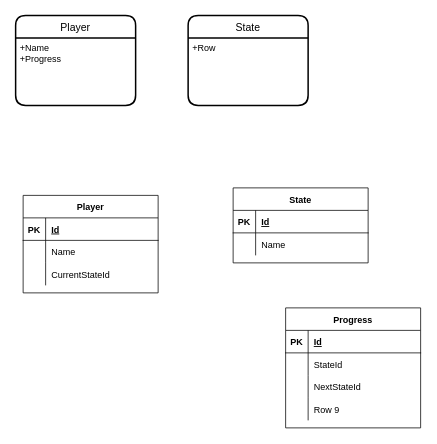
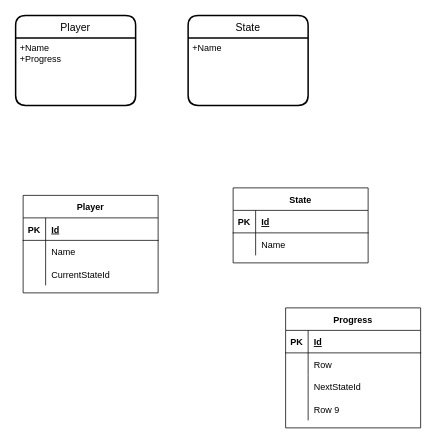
  <mxCell id="0" />
  <mxCell id="1" parent="0" />
  <mxCell id="2" value="Player" style="swimlane;childLayout=stackLayout;horizontal=1;startSize=30;horizontalStack=0;rounded=1;fontSize=14;fontStyle=0;strokeWidth=2;resizeParent=0;resizeLast=1;shadow=0;dashed=0;align=center;" vertex="1" parent="1"><mxGeometry x="20" y="20" width="160" height="120" as="geometry" /></mxCell>
  <mxCell id="3" value="+Name&#10;+Progress&#10;" style="align=left;strokeColor=none;fillColor=none;spacingLeft=4;fontSize=12;verticalAlign=top;resizable=0;rotatable=0;part=1;" vertex="1" parent="2"><mxGeometry y="30" width="160" height="90" as="geometry" /></mxCell>
  <mxCell id="4" value="State" style="swimlane;childLayout=stackLayout;horizontal=1;startSize=30;horizontalStack=0;rounded=1;fontSize=14;fontStyle=0;strokeWidth=2;resizeParent=0;resizeLast=1;shadow=0;dashed=0;align=center;" vertex="1" parent="1"><mxGeometry x="250" y="20" width="160" height="120" as="geometry" /></mxCell>
- <mxCell id="5" value="+Row" style="align=left;strokeColor=none;fillColor=none;spacingLeft=4;fontSize=12;verticalAlign=top;resizable=0;rotatable=0;part=1;" vertex="1" parent="4"><mxGeometry y="30" width="160" height="90" as="geometry" /></mxCell>
+ <mxCell id="5" value="+Name" style="align=left;strokeColor=none;fillColor=none;spacingLeft=4;fontSize=12;verticalAlign=top;resizable=0;rotatable=0;part=1;" vertex="1" parent="4"><mxGeometry y="30" width="160" height="90" as="geometry" /></mxCell>
  <mxCell id="6" value="Player" style="shape=table;startSize=30;container=1;collapsible=1;childLayout=tableLayout;fixedRows=1;rowLines=0;fontStyle=1;align=center;resizeLast=1;" vertex="1" parent="1"><mxGeometry x="30" y="260" width="180" height="130" as="geometry" /></mxCell>
  <mxCell id="7" value="" style="shape=tableRow;horizontal=0;startSize=0;swimlaneHead=0;swimlaneBody=0;fillColor=none;collapsible=0;dropTarget=0;points=[[0,0.5],[1,0.5]];portConstraint=eastwest;top=0;left=0;right=0;bottom=1;" vertex="1" parent="6"><mxGeometry y="30" width="180" height="30" as="geometry" /></mxCell>
  <mxCell id="8" value="PK" style="shape=partialRectangle;connectable=0;fillColor=none;top=0;left=0;bottom=0;right=0;fontStyle=1;overflow=hidden;" vertex="1" parent="7"><mxGeometry width="30" height="30" as="geometry"><mxRectangle width="30" height="30" as="alternateBounds" /></mxGeometry></mxCell>
  <mxCell id="9" value="Id" style="shape=partialRectangle;connectable=0;fillColor=none;top=0;left=0;bottom=0;right=0;align=left;spacingLeft=6;fontStyle=5;overflow=hidden;" vertex="1" parent="7"><mxGeometry x="30" width="150" height="30" as="geometry"><mxRectangle width="150" height="30" as="alternateBounds" /></mxGeometry></mxCell>
  <mxCell id="10" value="" style="shape=tableRow;horizontal=0;startSize=0;swimlaneHead=0;swimlaneBody=0;fillColor=none;collapsible=0;dropTarget=0;points=[[0,0.5],[1,0.5]];portConstraint=eastwest;top=0;left=0;right=0;bottom=0;" vertex="1" parent="6"><mxGeometry y="60" width="180" height="30" as="geometry" /></mxCell>
  <mxCell id="11" value="" style="shape=partialRectangle;connectable=0;fillColor=none;top=0;left=0;bottom=0;right=0;editable=1;overflow=hidden;" vertex="1" parent="10"><mxGeometry width="30" height="30" as="geometry"><mxRectangle width="30" height="30" as="alternateBounds" /></mxGeometry></mxCell>
  <mxCell id="12" value="Name" style="shape=partialRectangle;connectable=0;fillColor=none;top=0;left=0;bottom=0;right=0;align=left;spacingLeft=6;overflow=hidden;" vertex="1" parent="10"><mxGeometry x="30" width="150" height="30" as="geometry"><mxRectangle width="150" height="30" as="alternateBounds" /></mxGeometry></mxCell>
  <mxCell id="13" value="" style="shape=tableRow;horizontal=0;startSize=0;swimlaneHead=0;swimlaneBody=0;fillColor=none;collapsible=0;dropTarget=0;points=[[0,0.5],[1,0.5]];portConstraint=eastwest;top=0;left=0;right=0;bottom=0;" vertex="1" parent="6"><mxGeometry y="90" width="180" height="30" as="geometry" /></mxCell>
  <mxCell id="14" value="" style="shape=partialRectangle;connectable=0;fillColor=none;top=0;left=0;bottom=0;right=0;editable=1;overflow=hidden;" vertex="1" parent="13"><mxGeometry width="30" height="30" as="geometry"><mxRectangle width="30" height="30" as="alternateBounds" /></mxGeometry></mxCell>
  <mxCell id="15" value="CurrentStateId" style="shape=partialRectangle;connectable=0;fillColor=none;top=0;left=0;bottom=0;right=0;align=left;spacingLeft=6;overflow=hidden;" vertex="1" parent="13"><mxGeometry x="30" width="150" height="30" as="geometry"><mxRectangle width="150" height="30" as="alternateBounds" /></mxGeometry></mxCell>
  <mxCell id="16" value="State" style="shape=table;startSize=30;container=1;collapsible=1;childLayout=tableLayout;fixedRows=1;rowLines=0;fontStyle=1;align=center;resizeLast=1;" vertex="1" parent="1"><mxGeometry x="310" y="250" width="180" height="100" as="geometry" /></mxCell>
  <mxCell id="17" value="" style="shape=tableRow;horizontal=0;startSize=0;swimlaneHead=0;swimlaneBody=0;fillColor=none;collapsible=0;dropTarget=0;points=[[0,0.5],[1,0.5]];portConstraint=eastwest;top=0;left=0;right=0;bottom=1;" vertex="1" parent="16"><mxGeometry y="30" width="180" height="30" as="geometry" /></mxCell>
  <mxCell id="18" value="PK" style="shape=partialRectangle;connectable=0;fillColor=none;top=0;left=0;bottom=0;right=0;fontStyle=1;overflow=hidden;" vertex="1" parent="17"><mxGeometry width="30" height="30" as="geometry"><mxRectangle width="30" height="30" as="alternateBounds" /></mxGeometry></mxCell>
  <mxCell id="19" value="Id" style="shape=partialRectangle;connectable=0;fillColor=none;top=0;left=0;bottom=0;right=0;align=left;spacingLeft=6;fontStyle=5;overflow=hidden;" vertex="1" parent="17"><mxGeometry x="30" width="150" height="30" as="geometry"><mxRectangle width="150" height="30" as="alternateBounds" /></mxGeometry></mxCell>
  <mxCell id="20" value="" style="shape=tableRow;horizontal=0;startSize=0;swimlaneHead=0;swimlaneBody=0;fillColor=none;collapsible=0;dropTarget=0;points=[[0,0.5],[1,0.5]];portConstraint=eastwest;top=0;left=0;right=0;bottom=0;" vertex="1" parent="16"><mxGeometry y="60" width="180" height="30" as="geometry" /></mxCell>
  <mxCell id="21" value="" style="shape=partialRectangle;connectable=0;fillColor=none;top=0;left=0;bottom=0;right=0;editable=1;overflow=hidden;" vertex="1" parent="20"><mxGeometry width="30" height="30" as="geometry"><mxRectangle width="30" height="30" as="alternateBounds" /></mxGeometry></mxCell>
  <mxCell id="22" value="Name" style="shape=partialRectangle;connectable=0;fillColor=none;top=0;left=0;bottom=0;right=0;align=left;spacingLeft=6;overflow=hidden;" vertex="1" parent="20"><mxGeometry x="30" width="150" height="30" as="geometry"><mxRectangle width="150" height="30" as="alternateBounds" /></mxGeometry></mxCell>
  <mxCell id="23" value="Progress" style="shape=table;startSize=30;container=1;collapsible=1;childLayout=tableLayout;fixedRows=1;rowLines=0;fontStyle=1;align=center;resizeLast=1;" vertex="1" parent="1"><mxGeometry x="380" y="410" width="180" height="160" as="geometry" /></mxCell>
  <mxCell id="24" value="" style="shape=tableRow;horizontal=0;startSize=0;swimlaneHead=0;swimlaneBody=0;fillColor=none;collapsible=0;dropTarget=0;points=[[0,0.5],[1,0.5]];portConstraint=eastwest;top=0;left=0;right=0;bottom=1;" vertex="1" parent="23"><mxGeometry y="30" width="180" height="30" as="geometry" /></mxCell>
  <mxCell id="25" value="PK" style="shape=partialRectangle;connectable=0;fillColor=none;top=0;left=0;bottom=0;right=0;fontStyle=1;overflow=hidden;" vertex="1" parent="24"><mxGeometry width="30" height="30" as="geometry"><mxRectangle width="30" height="30" as="alternateBounds" /></mxGeometry></mxCell>
  <mxCell id="26" value="Id" style="shape=partialRectangle;connectable=0;fillColor=none;top=0;left=0;bottom=0;right=0;align=left;spacingLeft=6;fontStyle=5;overflow=hidden;" vertex="1" parent="24"><mxGeometry x="30" width="150" height="30" as="geometry"><mxRectangle width="150" height="30" as="alternateBounds" /></mxGeometry></mxCell>
  <mxCell id="27" value="" style="shape=tableRow;horizontal=0;startSize=0;swimlaneHead=0;swimlaneBody=0;fillColor=none;collapsible=0;dropTarget=0;points=[[0,0.5],[1,0.5]];portConstraint=eastwest;top=0;left=0;right=0;bottom=0;" vertex="1" parent="23"><mxGeometry y="60" width="180" height="30" as="geometry" /></mxCell>
  <mxCell id="28" value="" style="shape=partialRectangle;connectable=0;fillColor=none;top=0;left=0;bottom=0;right=0;editable=1;overflow=hidden;" vertex="1" parent="27"><mxGeometry width="30" height="30" as="geometry"><mxRectangle width="30" height="30" as="alternateBounds" /></mxGeometry></mxCell>
- <mxCell id="29" value="StateId" style="shape=partialRectangle;connectable=0;fillColor=none;top=0;left=0;bottom=0;right=0;align=left;spacingLeft=6;overflow=hidden;" vertex="1" parent="27"><mxGeometry x="30" width="150" height="30" as="geometry"><mxRectangle width="150" height="30" as="alternateBounds" /></mxGeometry></mxCell>
+ <mxCell id="29" value="Row" style="shape=partialRectangle;connectable=0;fillColor=none;top=0;left=0;bottom=0;right=0;align=left;spacingLeft=6;overflow=hidden;" vertex="1" parent="27"><mxGeometry x="30" width="150" height="30" as="geometry"><mxRectangle width="150" height="30" as="alternateBounds" /></mxGeometry></mxCell>
  <mxCell id="30" value="" style="shape=tableRow;horizontal=0;startSize=0;swimlaneHead=0;swimlaneBody=0;fillColor=none;collapsible=0;dropTarget=0;points=[[0,0.5],[1,0.5]];portConstraint=eastwest;top=0;left=0;right=0;bottom=0;" vertex="1" parent="23"><mxGeometry y="90" width="180" height="30" as="geometry" /></mxCell>
  <mxCell id="31" value="" style="shape=partialRectangle;connectable=0;fillColor=none;top=0;left=0;bottom=0;right=0;editable=1;overflow=hidden;" vertex="1" parent="30"><mxGeometry width="30" height="30" as="geometry"><mxRectangle width="30" height="30" as="alternateBounds" /></mxGeometry></mxCell>
  <mxCell id="32" value="NextStateId" style="shape=partialRectangle;connectable=0;fillColor=none;top=0;left=0;bottom=0;right=0;align=left;spacingLeft=6;overflow=hidden;" vertex="1" parent="30"><mxGeometry x="30" width="150" height="30" as="geometry"><mxRectangle width="150" height="30" as="alternateBounds" /></mxGeometry></mxCell>
  <mxCell id="33" value="" style="shape=tableRow;horizontal=0;startSize=0;swimlaneHead=0;swimlaneBody=0;fillColor=none;collapsible=0;dropTarget=0;points=[[0,0.5],[1,0.5]];portConstraint=eastwest;top=0;left=0;right=0;bottom=0;" vertex="1" parent="23"><mxGeometry y="120" width="180" height="30" as="geometry" /></mxCell>
  <mxCell id="34" value="" style="shape=partialRectangle;connectable=0;fillColor=none;top=0;left=0;bottom=0;right=0;editable=1;overflow=hidden;" vertex="1" parent="33"><mxGeometry width="30" height="30" as="geometry"><mxRectangle width="30" height="30" as="alternateBounds" /></mxGeometry></mxCell>
  <mxCell id="35" value="Row 9" style="shape=partialRectangle;connectable=0;fillColor=none;top=0;left=0;bottom=0;right=0;align=left;spacingLeft=6;overflow=hidden;" vertex="1" parent="33"><mxGeometry x="30" width="150" height="30" as="geometry"><mxRectangle width="150" height="30" as="alternateBounds" /></mxGeometry></mxCell>
